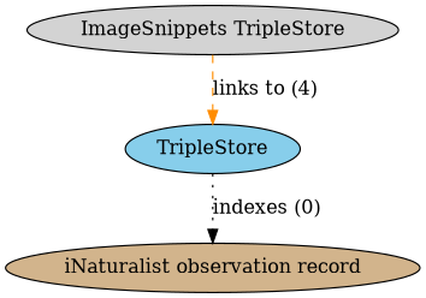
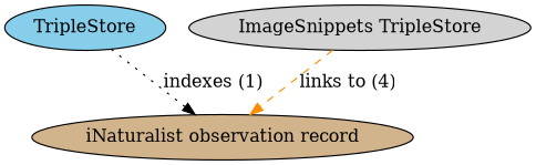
  digraph {
    node [style=filled]
    n1 [fillcolor=skyblue label=TripleStore]
    n2 [fillcolor=tan label="iNaturalist observation record"]
    n3 [fillcolor=lightgrey label="ImageSnippets TripleStore"]
-   n1 -> n2 [color=black label="indexes (0)" style=dotted]
-   n3 -> n1 [color=darkorange label="links to (4)" style=dashed]
+   n1 -> n2 [color=black label="indexes (1)" style=dotted]
+   n3 -> n2 [color=darkorange label="links to (4)" style=dashed]
  }
